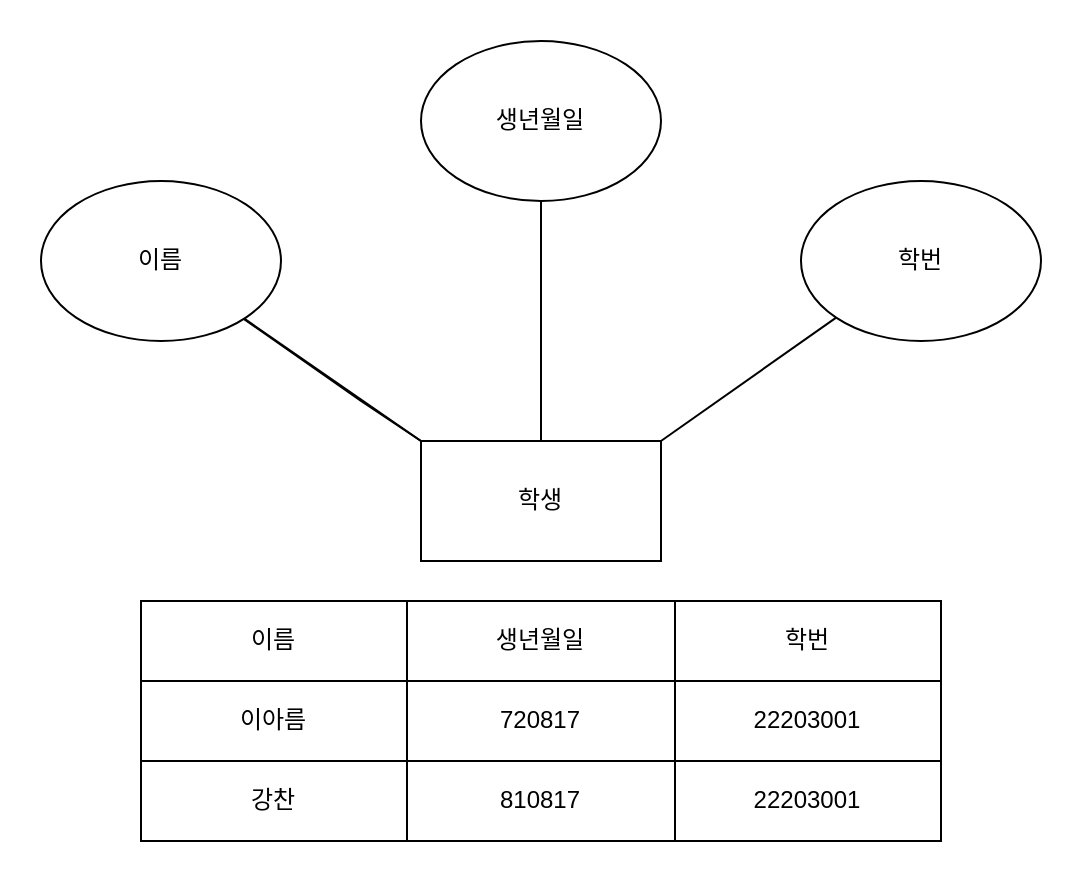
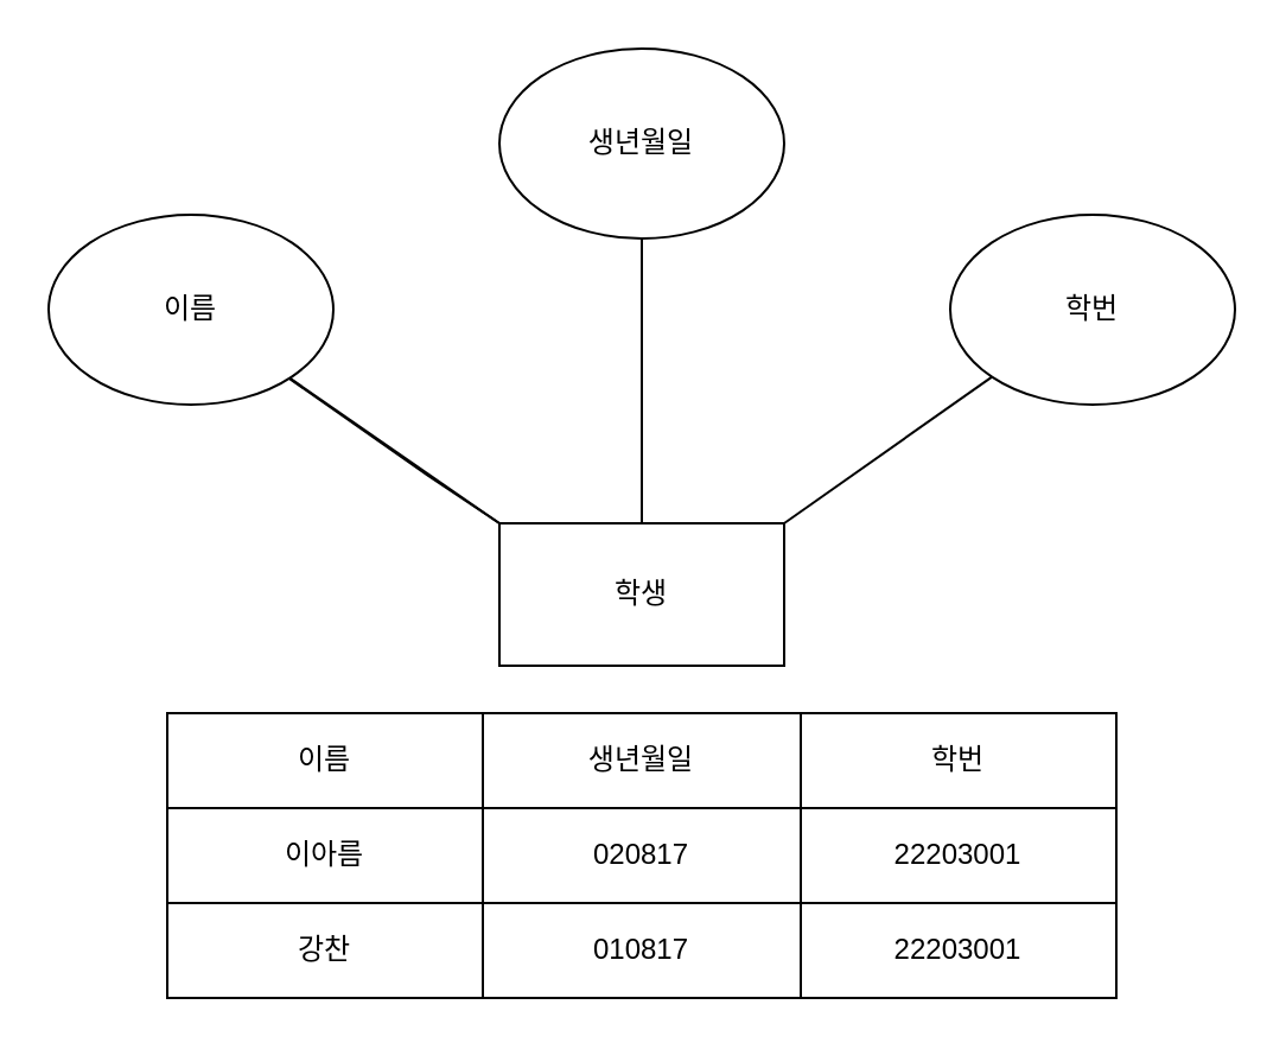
  <mxCell id="0" />
  <mxCell id="1" parent="0" />
  <mxCell id="2" value="학생" style="rounded=0;whiteSpace=wrap;html=1;" vertex="1" parent="1"><mxGeometry x="210" y="220" width="120" height="60" as="geometry" /></mxCell>
  <mxCell id="3" value="이름" style="ellipse;whiteSpace=wrap;html=1;" vertex="1" parent="1"><mxGeometry x="20" y="90" width="120" height="80" as="geometry" /></mxCell>
  <mxCell id="4" value="생년월일" style="ellipse;whiteSpace=wrap;html=1;" vertex="1" parent="1"><mxGeometry x="210" y="20" width="120" height="80" as="geometry" /></mxCell>
  <mxCell id="5" value="학번" style="ellipse;whiteSpace=wrap;html=1;" vertex="1" parent="1"><mxGeometry x="400" y="90" width="120" height="80" as="geometry" /></mxCell>
  <mxCell id="6" value="" style="endArrow=none;html=1;rounded=0;exitX=0;exitY=0;exitDx=0;exitDy=0;" edge="1" parent="1" source="2" target="3"><mxGeometry width="50" height="50" relative="1" as="geometry"><mxPoint x="250" y="280" as="sourcePoint" /><mxPoint x="300" y="230" as="targetPoint" /></mxGeometry></mxCell>
  <mxCell id="7" value="" style="endArrow=none;html=1;rounded=0;exitX=0;exitY=0;exitDx=0;exitDy=0;" edge="1" parent="1" source="2" target="3"><mxGeometry width="50" height="50" relative="1" as="geometry"><mxPoint x="210" y="220" as="sourcePoint" /><mxPoint x="121.619" y="158.813" as="targetPoint" /><Array as="points"><mxPoint x="180" y="200" /></Array></mxGeometry></mxCell>
  <mxCell id="8" value="" style="endArrow=none;html=1;rounded=0;entryX=0.5;entryY=1;entryDx=0;entryDy=0;exitX=0.5;exitY=0;exitDx=0;exitDy=0;" edge="1" parent="1" source="2" target="4"><mxGeometry width="50" height="50" relative="1" as="geometry"><mxPoint x="250" y="280" as="sourcePoint" /><mxPoint x="300" y="230" as="targetPoint" /></mxGeometry></mxCell>
  <mxCell id="9" value="" style="endArrow=none;html=1;rounded=0;entryX=0;entryY=1;entryDx=0;entryDy=0;" edge="1" parent="1" target="5"><mxGeometry width="50" height="50" relative="1" as="geometry"><mxPoint x="330" y="220" as="sourcePoint" /><mxPoint x="380" y="170" as="targetPoint" /></mxGeometry></mxCell>
  <mxCell id="10" value="" style="shape=table;html=1;whiteSpace=wrap;startSize=0;container=1;collapsible=0;childLayout=tableLayout;" vertex="1" parent="1"><mxGeometry x="70" y="300" width="400" height="120" as="geometry" /></mxCell>
  <mxCell id="11" value="" style="shape=tableRow;horizontal=0;startSize=0;swimlaneHead=0;swimlaneBody=0;top=0;left=0;bottom=0;right=0;collapsible=0;dropTarget=0;fillColor=none;points=[[0,0.5],[1,0.5]];portConstraint=eastwest;" vertex="1" parent="10"><mxGeometry width="400" height="40" as="geometry" /></mxCell>
  <mxCell id="12" value="이름" style="shape=partialRectangle;html=1;whiteSpace=wrap;connectable=0;fillColor=none;top=0;left=0;bottom=0;right=0;overflow=hidden;" vertex="1" parent="11"><mxGeometry width="133" height="40" as="geometry"><mxRectangle width="133" height="40" as="alternateBounds" /></mxGeometry></mxCell>
  <mxCell id="13" value="생년월일" style="shape=partialRectangle;html=1;whiteSpace=wrap;connectable=0;fillColor=none;top=0;left=0;bottom=0;right=0;overflow=hidden;" vertex="1" parent="11"><mxGeometry x="133" width="134" height="40" as="geometry"><mxRectangle width="134" height="40" as="alternateBounds" /></mxGeometry></mxCell>
  <mxCell id="14" value="학번" style="shape=partialRectangle;html=1;whiteSpace=wrap;connectable=0;fillColor=none;top=0;left=0;bottom=0;right=0;overflow=hidden;" vertex="1" parent="11"><mxGeometry x="267" width="133" height="40" as="geometry"><mxRectangle width="133" height="40" as="alternateBounds" /></mxGeometry></mxCell>
  <mxCell id="15" value="" style="shape=tableRow;horizontal=0;startSize=0;swimlaneHead=0;swimlaneBody=0;top=0;left=0;bottom=0;right=0;collapsible=0;dropTarget=0;fillColor=none;points=[[0,0.5],[1,0.5]];portConstraint=eastwest;" vertex="1" parent="10"><mxGeometry y="40" width="400" height="40" as="geometry" /></mxCell>
  <mxCell id="16" value="이아름" style="shape=partialRectangle;html=1;whiteSpace=wrap;connectable=0;fillColor=none;top=0;left=0;bottom=0;right=0;overflow=hidden;" vertex="1" parent="15"><mxGeometry width="133" height="40" as="geometry"><mxRectangle width="133" height="40" as="alternateBounds" /></mxGeometry></mxCell>
- <mxCell id="17" value="720817" style="shape=partialRectangle;html=1;whiteSpace=wrap;connectable=0;fillColor=none;top=0;left=0;bottom=0;right=0;overflow=hidden;" vertex="1" parent="15"><mxGeometry x="133" width="134" height="40" as="geometry"><mxRectangle width="134" height="40" as="alternateBounds" /></mxGeometry></mxCell>
+ <mxCell id="17" value="020817" style="shape=partialRectangle;html=1;whiteSpace=wrap;connectable=0;fillColor=none;top=0;left=0;bottom=0;right=0;overflow=hidden;" vertex="1" parent="15"><mxGeometry x="133" width="134" height="40" as="geometry"><mxRectangle width="134" height="40" as="alternateBounds" /></mxGeometry></mxCell>
  <mxCell id="18" value="22203001" style="shape=partialRectangle;html=1;whiteSpace=wrap;connectable=0;fillColor=none;top=0;left=0;bottom=0;right=0;overflow=hidden;" vertex="1" parent="15"><mxGeometry x="267" width="133" height="40" as="geometry"><mxRectangle width="133" height="40" as="alternateBounds" /></mxGeometry></mxCell>
  <mxCell id="19" value="" style="shape=tableRow;horizontal=0;startSize=0;swimlaneHead=0;swimlaneBody=0;top=0;left=0;bottom=0;right=0;collapsible=0;dropTarget=0;fillColor=none;points=[[0,0.5],[1,0.5]];portConstraint=eastwest;" vertex="1" parent="10"><mxGeometry y="80" width="400" height="40" as="geometry" /></mxCell>
  <mxCell id="20" value="강찬" style="shape=partialRectangle;html=1;whiteSpace=wrap;connectable=0;fillColor=none;top=0;left=0;bottom=0;right=0;overflow=hidden;" vertex="1" parent="19"><mxGeometry width="133" height="40" as="geometry"><mxRectangle width="133" height="40" as="alternateBounds" /></mxGeometry></mxCell>
- <mxCell id="21" value="810817" style="shape=partialRectangle;html=1;whiteSpace=wrap;connectable=0;fillColor=none;top=0;left=0;bottom=0;right=0;overflow=hidden;" vertex="1" parent="19"><mxGeometry x="133" width="134" height="40" as="geometry"><mxRectangle width="134" height="40" as="alternateBounds" /></mxGeometry></mxCell>
+ <mxCell id="21" value="010817" style="shape=partialRectangle;html=1;whiteSpace=wrap;connectable=0;fillColor=none;top=0;left=0;bottom=0;right=0;overflow=hidden;" vertex="1" parent="19"><mxGeometry x="133" width="134" height="40" as="geometry"><mxRectangle width="134" height="40" as="alternateBounds" /></mxGeometry></mxCell>
  <mxCell id="22" value="22203001" style="shape=partialRectangle;html=1;whiteSpace=wrap;connectable=0;fillColor=none;top=0;left=0;bottom=0;right=0;overflow=hidden;pointerEvents=1;" vertex="1" parent="19"><mxGeometry x="267" width="133" height="40" as="geometry"><mxRectangle width="133" height="40" as="alternateBounds" /></mxGeometry></mxCell>
